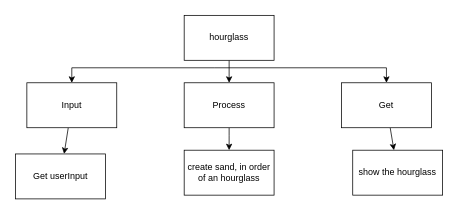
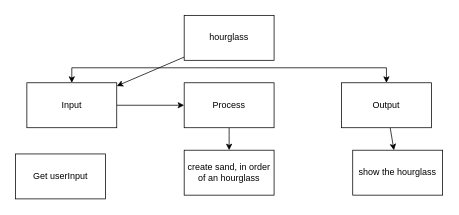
  <mxCell id="0" />
  <mxCell id="1" parent="0" />
- <mxCell id="2" value="" style="edgeStyle=none;html=1;" edge="1" parent="1" source="3" target="13"><mxGeometry relative="1" as="geometry" /></mxCell>
+ <mxCell id="2" value="" style="edgeStyle=none;html=1;" edge="1" parent="1" source="3" target="10"><mxGeometry relative="1" as="geometry" /></mxCell>
  <mxCell id="3" value="Input" style="rounded=0;whiteSpace=wrap;html=1;" vertex="1" parent="1"><mxGeometry x="35" y="110" width="120" height="60" as="geometry" /></mxCell>
  <mxCell id="4" style="edgeStyle=none;html=1;entryX=0.5;entryY=0;entryDx=0;entryDy=0;rounded=0;" edge="1" parent="1" target="3"><mxGeometry relative="1" as="geometry"><mxPoint x="285" y="90" as="sourcePoint" /><Array as="points"><mxPoint x="95" y="90" /></Array></mxGeometry></mxCell>
  <mxCell id="5" style="edgeStyle=none;rounded=0;html=1;entryX=0.5;entryY=0;entryDx=0;entryDy=0;" edge="1" parent="1" target="12"><mxGeometry relative="1" as="geometry"><mxPoint x="285" y="90" as="sourcePoint" /><Array as="points"><mxPoint x="515" y="90" /></Array></mxGeometry></mxCell>
- <mxCell id="6" value="" style="edgeStyle=none;rounded=0;html=1;" edge="1" parent="1" source="7" target="10"><mxGeometry relative="1" as="geometry" /></mxCell>
+ <mxCell id="6" value="" style="edgeStyle=none;rounded=0;html=1;" edge="1" parent="1" source="7" target="3"><mxGeometry relative="1" as="geometry" /></mxCell>
  <mxCell id="7" value="hourglass" style="rounded=0;whiteSpace=wrap;html=1;" vertex="1" parent="1"><mxGeometry x="245" y="20" width="120" height="60" as="geometry" /></mxCell>
  <mxCell id="8" style="edgeStyle=none;html=1;endArrow=none;endFill=0;" edge="1" parent="1" source="10"><mxGeometry relative="1" as="geometry"><mxPoint x="305" y="180" as="targetPoint" /></mxGeometry></mxCell>
  <mxCell id="9" value="" style="edgeStyle=none;rounded=0;html=1;endArrow=classic;endFill=1;entryX=0.5;entryY=0;entryDx=0;entryDy=0;" edge="1" parent="1" target="15"><mxGeometry relative="1" as="geometry"><mxPoint x="305" y="180" as="sourcePoint" /><Array as="points" /></mxGeometry></mxCell>
  <mxCell id="10" value="Process" style="rounded=0;whiteSpace=wrap;html=1;" vertex="1" parent="1"><mxGeometry x="245" y="110" width="120" height="60" as="geometry" /></mxCell>
  <mxCell id="11" value="" style="edgeStyle=none;rounded=0;html=1;" edge="1" parent="1" source="12" target="14"><mxGeometry relative="1" as="geometry" /></mxCell>
- <mxCell id="12" value="Get" style="rounded=0;whiteSpace=wrap;html=1;" vertex="1" parent="1"><mxGeometry x="455" y="110" width="120" height="60" as="geometry" /></mxCell>
+ <mxCell id="12" value="Output" style="rounded=0;whiteSpace=wrap;html=1;" vertex="1" parent="1"><mxGeometry x="455" y="110" width="120" height="60" as="geometry" /></mxCell>
  <mxCell id="13" value="Get userInput" style="rounded=0;whiteSpace=wrap;html=1;" vertex="1" parent="1"><mxGeometry x="20" y="205" width="120" height="60" as="geometry" /></mxCell>
  <mxCell id="14" value="show the hourglass" style="rounded=0;whiteSpace=wrap;html=1;" vertex="1" parent="1"><mxGeometry x="470" y="200" width="120" height="60" as="geometry" /></mxCell>
  <mxCell id="15" value="create sand, in order of an hourglass" style="rounded=0;whiteSpace=wrap;html=1;" vertex="1" parent="1"><mxGeometry x="245" y="200" width="120" height="60" as="geometry" /></mxCell>
